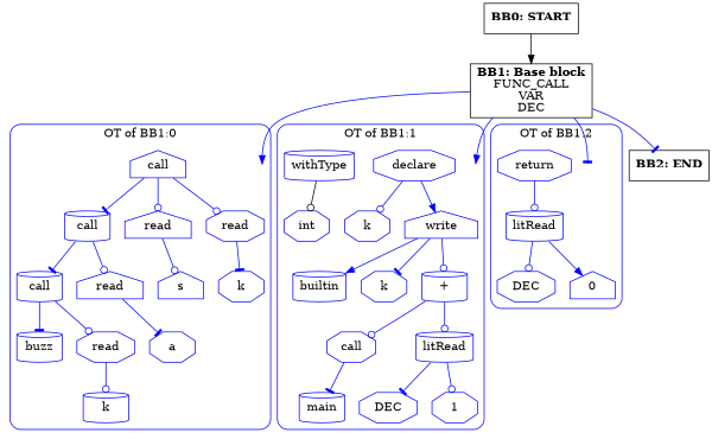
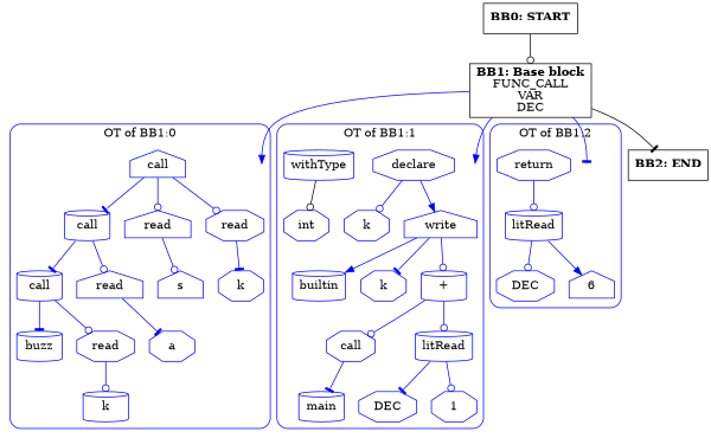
  digraph {
    compound=true
    splines=true
    node [shape=octagon color=blue]
    edge [arrowhead=odot color=blue]
    entry0 [shape=point style=invis color=""]
    n2 [label=call shape=house]
    n3 [label=call shape=cylinder]
    n4 [label=read shape=house]
    n5 [label=read]
    n6 [label=call shape=cylinder]
    n7 [label=read shape=house]
    n8 [label=buzz shape=cylinder]
    n9 [label=read]
    n10 [label=k shape=cylinder]
    n11 [label=a]
    n12 [label=s shape=house]
    n13 [label=k]
    entry1 [shape=point style=invis color=""]
    n15 [label=declare]
    n16 [label=withType shape=cylinder]
    n17 [label=k]
    n18 [label=write shape=house]
    n19 [label=int]
    n20 [label=builtin shape=cylinder]
    n21 [label=k]
    n22 [label="+" shape=cylinder]
    n23 [label=call]
    n24 [label=litRead shape=cylinder]
    n25 [label=main shape=cylinder]
    n26 [label=DEC]
    n27 [label=1]
    entry2 [shape=point style=invis color=""]
    n29 [label=return]
    n30 [label=litRead shape=cylinder]
    n31 [label=DEC]
-   n32 [label=0 shape=house]
+   n32 [label=6 shape=house]
    n33 [label=<<B>BB2: END</B><BR ALIGN="CENTER"/>> shape=rectangle color=""]
    n34 [label=<<B>BB1: Base block</B><BR ALIGN="CENTER"/>FUNC_CALL<BR ALIGN="CENTER"/>VAR<BR ALIGN="CENTER"/>DEC<BR ALIGN="CENTER"/>> shape=rectangle color=""]
    n35 [label=<<B>BB0: START</B><BR ALIGN="CENTER"/>> shape=rectangle color=""]
    subgraph cluster_1 {
      color=blue
      label="OT of BB1:0"
      style=rounded
      entry0
      n2
      n3
      n4
      n5
      n6
      n7
      n8
      n9
      n10
      n11
      n12
      n13
    }
    subgraph cluster_2 {
      color=blue
      label="OT of BB1:1"
      style=rounded
      entry1
      n15
      n16
      n17
      n18
      n19
      n20
      n21
      n22
      n23
      n24
      n25
      n26
      n27
    }
    subgraph cluster_3 {
      color=blue
      label="OT of BB1:2"
      style=rounded
      entry2
      n29
      n30
      n31
      n32
    }
    n2 -> n3 [arrowhead=tee]
    n2 -> n4
    n2 -> n5
    n3 -> n6 [arrowhead=tee]
    n3 -> n7
    n4 -> n12
    n5 -> n13 [arrowhead=tee]
    n6 -> n8 [arrowhead=tee]
    n6 -> n9
    n7 -> n11 [arrowhead=tee]
    n9 -> n10
    n15 -> n17
    n15 -> n18 [arrowhead=normal]
    n16 -> n19 [color=black]
    n18 -> n20 [arrowhead=normal]
    n18 -> n21 [arrowhead=tee]
    n18 -> n22
    n22 -> n23
    n22 -> n24
    n23 -> n25 [arrowhead=tee]
    n24 -> n26 [arrowhead=tee]
    n24 -> n27
    n29 -> n30
    n30 -> n31
    n30 -> n32 [arrowhead=normal]
    n34 -> entry0 [arrowhead=normal]
    n34 -> entry1 [arrowhead=normal]
    n34 -> entry2 [arrowhead=tee]
-   n34 -> n33 [arrowhead=tee]
-   n35 -> n34 [arrowhead=normal color=""]
+   n34 -> n33 [arrowhead=tee color=""]
+   n35 -> n34 [color=""]
  }
